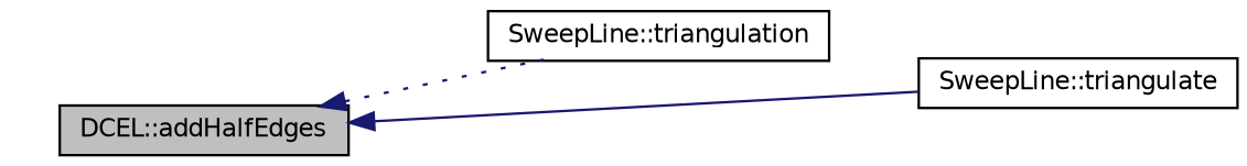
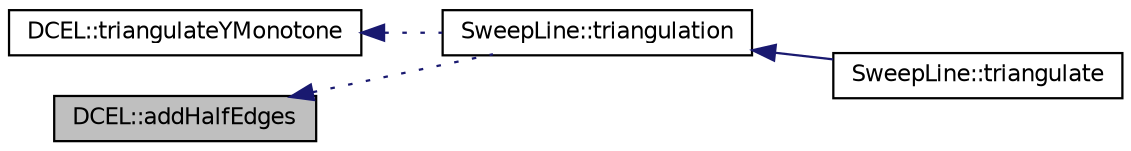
  digraph {
    rankdir=LR
    node [color=black fillcolor=white fontname=Helvetica fontsize=10 shape=record style=filled]
    edge [color=midnightblue dir=back fontname=Helvetica fontsize=10 labelfontname=Helvetica labelfontsize=10 style=dotted]
    n1 [fillcolor=grey75 fontcolor=black height=0.2 label="DCEL::addHalfEdges" width=0.4]
    n2 [height=0.2 label="SweepLine::triangulation" width=0.4]
+   n3 [height=0.2 label="DCEL::triangulateYMonotone" width=0.4]
    n4 [height=0.2 label="SweepLine::triangulate" width=0.4]
    n1 -> n2
-   n1 -> n4 [style=solid]
+   n2 -> n4 [style=solid]
+   n3 -> n2
  }
